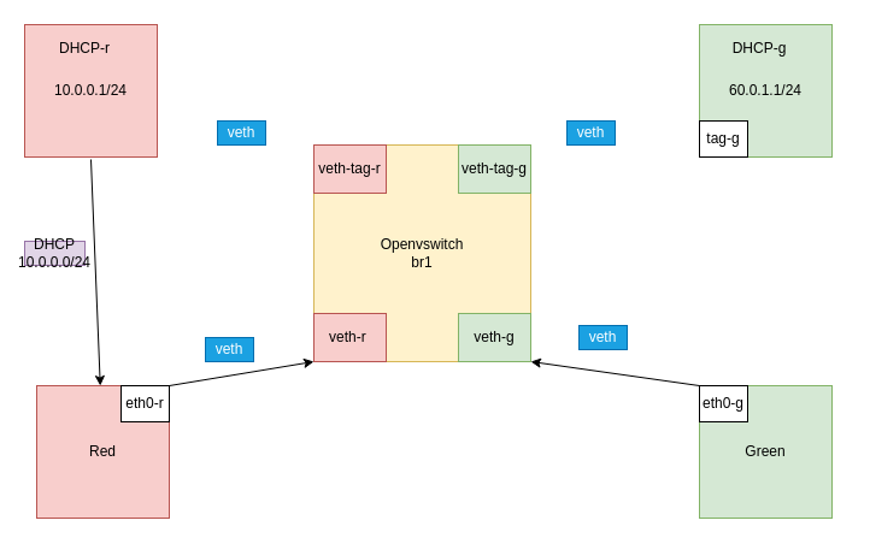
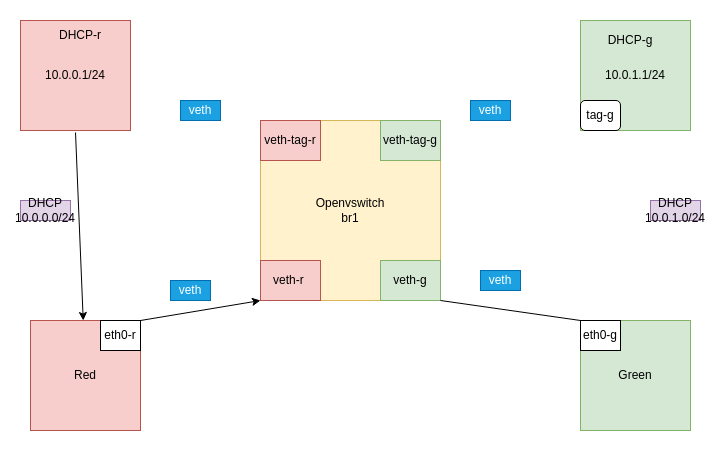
  <mxCell id="0" />
  <mxCell id="1" parent="0" />
  <mxCell id="2" value="Openvswitch&lt;br&gt;br1" style="whiteSpace=wrap;html=1;aspect=fixed;fillColor=#fff2cc;strokeColor=#d6b656;" parent="1" vertex="1"><mxGeometry x="260" y="120" width="180" height="180" as="geometry" /></mxCell>
  <mxCell id="3" value="10.0.0.1/24" style="whiteSpace=wrap;html=1;aspect=fixed;fillColor=#f8cecc;strokeColor=#b85450;" parent="1" vertex="1"><mxGeometry x="20" y="20" width="110" height="110" as="geometry" /></mxCell>
- <mxCell id="4" value="60.0.1.1/24" style="whiteSpace=wrap;html=1;aspect=fixed;fillColor=#d5e8d4;strokeColor=#82b366;" parent="1" vertex="1"><mxGeometry x="580" y="20" width="110" height="110" as="geometry" /></mxCell>
+ <mxCell id="4" value="10.0.1.1/24" style="whiteSpace=wrap;html=1;aspect=fixed;fillColor=#d5e8d4;strokeColor=#82b366;" parent="1" vertex="1"><mxGeometry x="580" y="20" width="110" height="110" as="geometry" /></mxCell>
  <mxCell id="5" value="Red" style="whiteSpace=wrap;html=1;aspect=fixed;fillColor=#f8cecc;strokeColor=#b85450;" parent="1" vertex="1"><mxGeometry x="30" y="320" width="110" height="110" as="geometry" /></mxCell>
  <mxCell id="6" value="Green" style="whiteSpace=wrap;html=1;aspect=fixed;fillColor=#d5e8d4;strokeColor=#82b366;" parent="1" vertex="1"><mxGeometry x="580" y="320" width="110" height="110" as="geometry" /></mxCell>
  <mxCell id="7" value="veth-tag-r&lt;br&gt;" style="rounded=0;whiteSpace=wrap;html=1;fillColor=#f8cecc;strokeColor=#b85450;" parent="1" vertex="1"><mxGeometry x="260" y="120" width="60" height="40" as="geometry" /></mxCell>
  <mxCell id="8" value="veth-tag-g&lt;br&gt;" style="rounded=0;whiteSpace=wrap;html=1;fillColor=#d5e8d4;strokeColor=#82b366;" parent="1" vertex="1"><mxGeometry x="380" y="120" width="60" height="40" as="geometry" /></mxCell>
  <mxCell id="9" value="veth-r&amp;nbsp;" style="rounded=0;whiteSpace=wrap;html=1;fillColor=#f8cecc;strokeColor=#b85450;" parent="1" vertex="1"><mxGeometry x="260" y="260" width="60" height="40" as="geometry" /></mxCell>
  <mxCell id="10" value="veth-g&lt;br&gt;" style="rounded=0;whiteSpace=wrap;html=1;fillColor=#d5e8d4;strokeColor=#82b366;" parent="1" vertex="1"><mxGeometry x="380" y="260" width="60" height="40" as="geometry" /></mxCell>
- <mxCell id="11" value="DHCP-r" style="text;html=1;strokeColor=none;fillColor=none;align=center;verticalAlign=middle;whiteSpace=wrap;rounded=0;" parent="1" vertex="1"><mxGeometry x="40" y="30" width="60" height="20" as="geometry" /></mxCell>
- <mxCell id="12" value="tag-g" style="rounded=0;whiteSpace=wrap;html=1;" parent="1" vertex="1"><mxGeometry x="580" y="100" width="40" height="30" as="geometry" /></mxCell>
+ <mxCell id="11" value="DHCP-r" style="text;html=1;strokeColor=none;fillColor=none;align=center;verticalAlign=middle;whiteSpace=wrap;rounded=0;" parent="1" vertex="1"><mxGeometry x="50" y="25" width="60" height="20" as="geometry" /></mxCell>
+ <mxCell id="12" value="tag-g" style="whiteSpace=wrap;html=1;rounded=1;" parent="1" vertex="1"><mxGeometry x="580" y="100" width="40" height="30" as="geometry" /></mxCell>
  <mxCell id="13" value="DHCP-g" style="text;html=1;strokeColor=none;fillColor=none;align=center;verticalAlign=middle;whiteSpace=wrap;rounded=0;" parent="1" vertex="1"><mxGeometry x="600" y="30" width="60" height="20" as="geometry" /></mxCell>
  <mxCell id="14" value="eth0-r&lt;span style=&quot;color: rgba(0 , 0 , 0 , 0) ; font-family: monospace ; font-size: 0px&quot;&gt;%3CmxGraphModel%3E%3Croot%3E%3CmxCell%20id%3D%220%22%2F%3E%3CmxCell%20id%3D%221%22%20parent%3D%220%22%2F%3E%3CmxCell%20id%3D%222%22%20value%3D%22tag-r%22%20style%3D%22rounded%3D0%3BwhiteSpace%3Dwrap%3Bhtml%3D1%3B%22%20vertex%3D%221%22%20parent%3D%221%22%3E%3CmxGeometry%20x%3D%22100%22%20y%3D%22100%22%20width%3D%2240%22%20height%3D%2230%22%20as%3D%22geometry%22%2F%3E%3C%2FmxCell%3E%3C%2Froot%3E%3C%2FmxGraphModel%3E&lt;/span&gt;" style="rounded=0;whiteSpace=wrap;html=1;" parent="1" vertex="1"><mxGeometry x="100" y="320" width="40" height="30" as="geometry" /></mxCell>
  <mxCell id="15" value="eth0-g" style="rounded=0;whiteSpace=wrap;html=1;" parent="1" vertex="1"><mxGeometry x="580" y="320" width="40" height="30" as="geometry" /></mxCell>
  <mxCell id="16" value="" style="endArrow=classic;html=1;exitX=1;exitY=0;exitDx=0;exitDy=0;entryX=0;entryY=1;entryDx=0;entryDy=0;" parent="1" source="14" target="9" edge="1"><mxGeometry width="50" height="50" relative="1" as="geometry"><mxPoint x="380" y="230" as="sourcePoint" /><mxPoint x="430" y="180" as="targetPoint" /></mxGeometry></mxCell>
- <mxCell id="17" value="" style="endArrow=classic;html=1;exitX=0;exitY=0;exitDx=0;exitDy=0;entryX=1;entryY=1;entryDx=0;entryDy=0;" parent="1" source="15" target="10" edge="1"><mxGeometry width="50" height="50" relative="1" as="geometry"><mxPoint x="380" y="230" as="sourcePoint" /><mxPoint x="430" y="180" as="targetPoint" /></mxGeometry></mxCell>
+ <mxCell id="17" value="" style="endArrow=none;html=1;exitX=0;exitY=0;exitDx=0;exitDy=0;entryX=1;entryY=1;entryDx=0;entryDy=0;" parent="1" source="15" target="10" edge="1"><mxGeometry width="50" height="50" relative="1" as="geometry"><mxPoint x="380" y="230" as="sourcePoint" /><mxPoint x="430" y="180" as="targetPoint" /></mxGeometry></mxCell>
  <mxCell id="18" value="veth" style="text;html=1;strokeColor=#006EAF;fillColor=#1ba1e2;align=center;verticalAlign=middle;whiteSpace=wrap;rounded=0;fontColor=#ffffff;" parent="1" vertex="1"><mxGeometry x="170" y="280" width="40" height="20" as="geometry" /></mxCell>
  <mxCell id="19" value="veth" style="text;html=1;strokeColor=#006EAF;fillColor=#1ba1e2;align=center;verticalAlign=middle;whiteSpace=wrap;rounded=0;fontColor=#ffffff;" parent="1" vertex="1"><mxGeometry x="180" y="100" width="40" height="20" as="geometry" /></mxCell>
  <mxCell id="20" value="veth" style="text;html=1;strokeColor=#006EAF;fillColor=#1ba1e2;align=center;verticalAlign=middle;whiteSpace=wrap;rounded=0;fontColor=#ffffff;" parent="1" vertex="1"><mxGeometry x="470" y="100" width="40" height="20" as="geometry" /></mxCell>
  <mxCell id="21" value="veth" style="text;html=1;strokeColor=#006EAF;fillColor=#1ba1e2;align=center;verticalAlign=middle;whiteSpace=wrap;rounded=0;fontColor=#ffffff;" parent="1" vertex="1"><mxGeometry x="480" y="270" width="40" height="20" as="geometry" /></mxCell>
  <mxCell id="22" value="" style="endArrow=classic;html=1;" edge="1" parent="1" target="5"><mxGeometry width="50" height="50" relative="1" as="geometry"><mxPoint x="75" y="132" as="sourcePoint" /><mxPoint x="420" y="220" as="targetPoint" /></mxGeometry></mxCell>
  <mxCell id="23" value="DHCP&lt;br&gt;10.0.0.0/24" style="text;html=1;strokeColor=#9673a6;fillColor=#e1d5e7;align=center;verticalAlign=middle;whiteSpace=wrap;rounded=0;" vertex="1" parent="1"><mxGeometry x="20" y="200" width="50" height="20" as="geometry" /></mxCell>
+ <mxCell id="24" value="DHCP&lt;br&gt;10.0.1.0/24" style="text;html=1;strokeColor=#9673a6;fillColor=#e1d5e7;align=center;verticalAlign=middle;whiteSpace=wrap;rounded=0;" vertex="1" parent="1"><mxGeometry x="650" y="200" width="50" height="20" as="geometry" /></mxCell>
